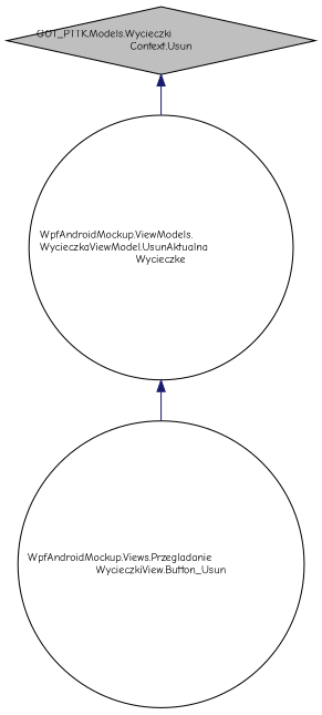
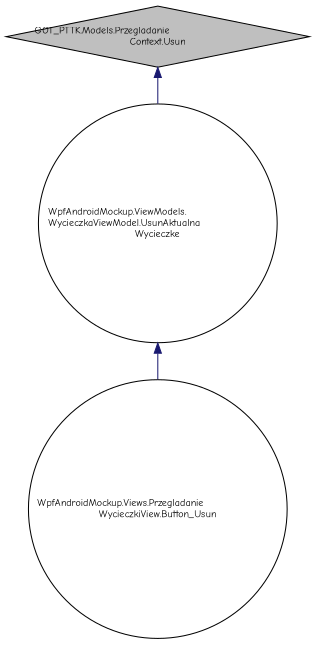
  digraph {
    rankdir=TB
    fontname="Comic Neue"
    node [color=black fillcolor=white fontname="Comic Neue" fontsize=10 shape=circle style=filled]
    edge [color=midnightblue dir=back fontname="Comic Neue" fontsize=10 labelfontname=Helvetica labelfontsize=10 style=solid]
-   n1 [fillcolor=grey75 fontcolor=black height=0.2 label="GOT_PTTK.Models.Wycieczki\lContext.Usun" shape=diamond width=0.4]
+   n1 [fillcolor=grey75 fontcolor=black height=0.2 label="GOT_PTTK.Models.Przegladanie\lContext.Usun" shape=diamond width=0.4]
    n2 [height=0.2 label="WpfAndroidMockup.ViewModels.\lWycieczkaViewModel.UsunAktualna\lWycieczke" width=0.4]
    n3 [height=0.2 label="WpfAndroidMockup.Views.Przegladanie\lWycieczkiView.Button_Usun" width=0.4]
    n1 -> n2
    n2 -> n3
  }
